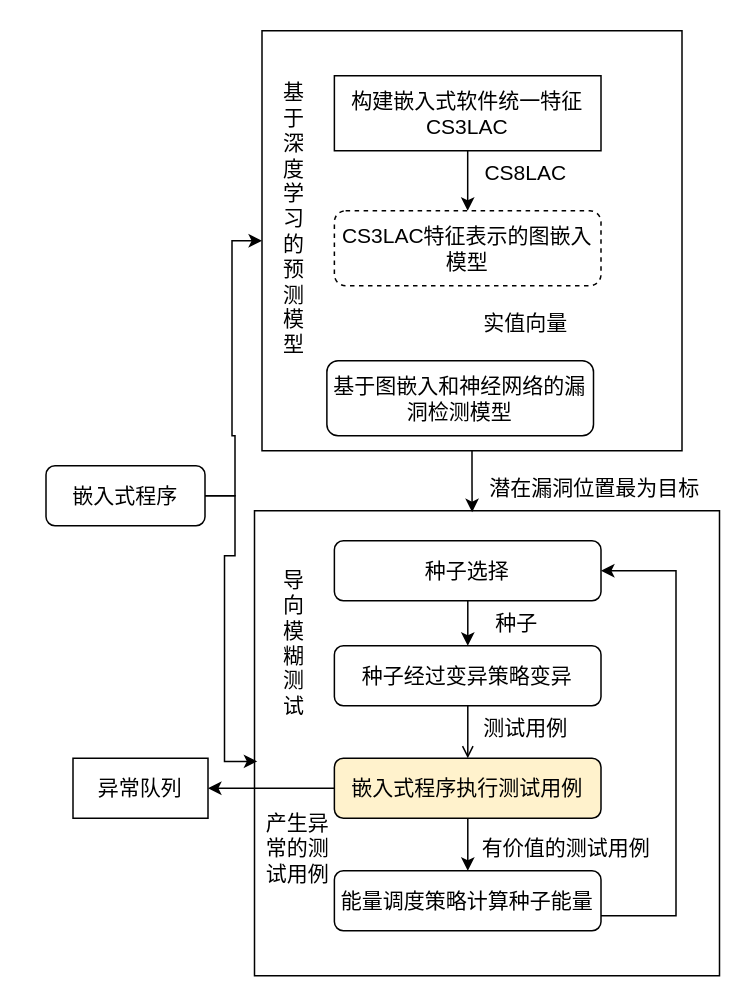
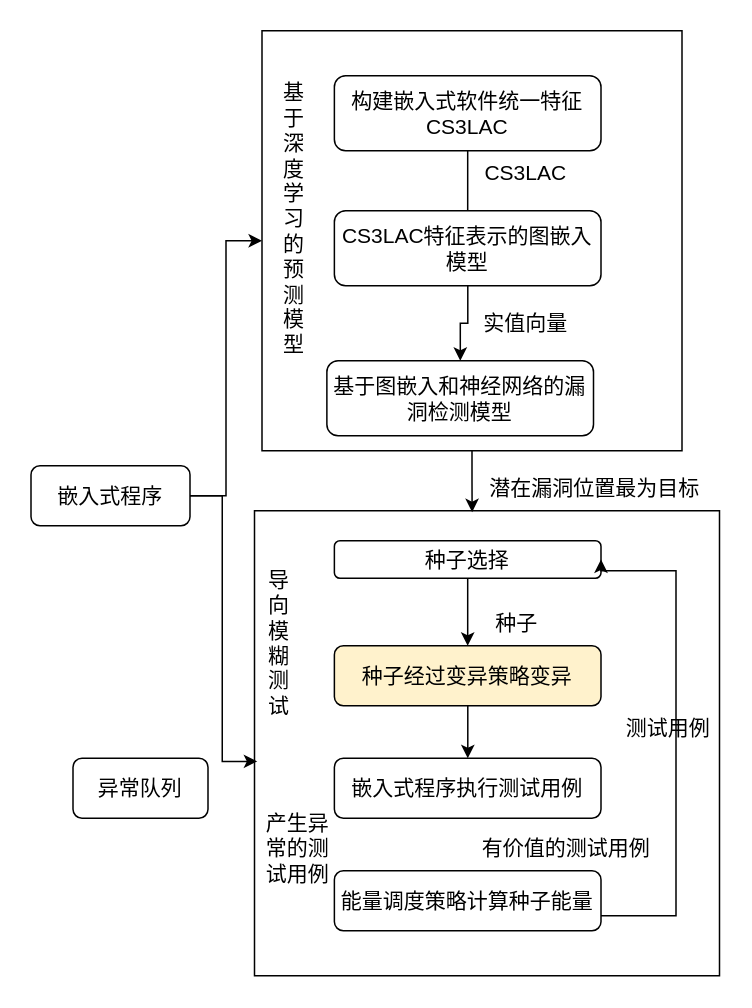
  <mxCell id="0" />
  <mxCell id="1" parent="0" />
  <mxCell id="2" value="" style="whiteSpace=wrap;html=1;aspect=fixed;fontSize=14;" vertex="1" parent="1"><mxGeometry x="169" y="340" width="310" height="310" as="geometry" /></mxCell>
  <mxCell id="3" style="edgeStyle=orthogonalEdgeStyle;rounded=0;orthogonalLoop=1;jettySize=auto;html=1;entryX=0.468;entryY=0.003;entryDx=0;entryDy=0;entryPerimeter=0;fontSize=14;" edge="1" parent="1" source="4" target="2"><mxGeometry relative="1" as="geometry" /></mxCell>
  <mxCell id="4" value="" style="whiteSpace=wrap;html=1;aspect=fixed;fontSize=14;" vertex="1" parent="1"><mxGeometry x="174" y="20" width="280" height="280" as="geometry" /></mxCell>
  <mxCell id="5" style="edgeStyle=orthogonalEdgeStyle;rounded=0;orthogonalLoop=1;jettySize=auto;html=1;entryX=0;entryY=0.5;entryDx=0;entryDy=0;fontSize=14;" edge="1" parent="1" source="7" target="4"><mxGeometry relative="1" as="geometry" /></mxCell>
  <mxCell id="6" style="edgeStyle=orthogonalEdgeStyle;rounded=0;orthogonalLoop=1;jettySize=auto;html=1;entryX=0.006;entryY=0.539;entryDx=0;entryDy=0;entryPerimeter=0;fontSize=14;" edge="1" parent="1" source="7" target="2"><mxGeometry relative="1" as="geometry" /></mxCell>
- <mxCell id="7" value="&lt;font style=&quot;font-size: 14px&quot;&gt;嵌入式程序&lt;/font&gt;" style="rounded=1;whiteSpace=wrap;html=1;" vertex="1" parent="1"><mxGeometry x="30" y="310" width="106" height="40" as="geometry" /></mxCell>
- <mxCell id="8" value="" style="edgeStyle=orthogonalEdgeStyle;rounded=0;orthogonalLoop=1;jettySize=auto;html=1;fontSize=14;" edge="1" parent="1" source="9" target="11"><mxGeometry relative="1" as="geometry" /></mxCell>
- <mxCell id="9" value="构建嵌入式软件统一特征CS3LAC" style="whiteSpace=wrap;html=1;fontSize=14;rounded=0;" vertex="1" parent="1"><mxGeometry x="222.25" y="50" width="177.75" height="50" as="geometry" /></mxCell>
- <mxCell id="11" value="CS3LAC特征表示的图嵌入模型" style="rounded=1;whiteSpace=wrap;html=1;fontSize=14;dashed=1;" vertex="1" parent="1"><mxGeometry x="222.25" y="140" width="177.75" height="50" as="geometry" /></mxCell>
+ <mxCell id="7" value="&lt;font style=&quot;font-size: 14px&quot;&gt;嵌入式程序&lt;/font&gt;" style="rounded=1;whiteSpace=wrap;html=1;" vertex="1" parent="1"><mxGeometry x="20" y="310" width="106" height="40" as="geometry" /></mxCell>
+ <mxCell id="8" value="" style="edgeStyle=orthogonalEdgeStyle;rounded=0;orthogonalLoop=1;jettySize=auto;html=1;fontSize=14;endArrow=none;" edge="1" parent="1" source="9" target="11"><mxGeometry relative="1" as="geometry" /></mxCell>
+ <mxCell id="9" value="构建嵌入式软件统一特征CS3LAC" style="rounded=1;whiteSpace=wrap;html=1;fontSize=14;" vertex="1" parent="1"><mxGeometry x="222.25" y="50" width="177.75" height="50" as="geometry" /></mxCell>
+ <mxCell id="10" value="" style="edgeStyle=orthogonalEdgeStyle;rounded=0;orthogonalLoop=1;jettySize=auto;html=1;fontSize=14;" edge="1" parent="1" source="11" target="12"><mxGeometry relative="1" as="geometry" /></mxCell>
+ <mxCell id="11" value="CS3LAC特征表示的图嵌入模型" style="rounded=1;whiteSpace=wrap;html=1;fontSize=14;" vertex="1" parent="1"><mxGeometry x="222.25" y="140" width="177.75" height="50" as="geometry" /></mxCell>
  <mxCell id="12" value="基于图嵌入和神经网络的漏洞检测模型" style="rounded=1;whiteSpace=wrap;html=1;fontSize=14;" vertex="1" parent="1"><mxGeometry x="217.25" y="240" width="177.75" height="50" as="geometry" /></mxCell>
  <mxCell id="13" style="edgeStyle=orthogonalEdgeStyle;rounded=0;orthogonalLoop=1;jettySize=auto;html=1;fontSize=14;" edge="1" parent="1" source="14" target="16"><mxGeometry relative="1" as="geometry" /></mxCell>
- <mxCell id="14" value="种子选择" style="rounded=1;whiteSpace=wrap;html=1;fontSize=14;" vertex="1" parent="1"><mxGeometry x="222.25" y="360" width="177.75" height="40" as="geometry" /></mxCell>
- <mxCell id="15" value="" style="edgeStyle=orthogonalEdgeStyle;rounded=0;orthogonalLoop=1;jettySize=auto;html=1;fontSize=14;endArrow=open;" edge="1" parent="1" source="16" target="19"><mxGeometry relative="1" as="geometry" /></mxCell>
- <mxCell id="16" value="种子经过变异策略变异" style="rounded=1;whiteSpace=wrap;html=1;fontSize=14;" vertex="1" parent="1"><mxGeometry x="222.25" y="430" width="177.75" height="40" as="geometry" /></mxCell>
- <mxCell id="17" value="" style="edgeStyle=orthogonalEdgeStyle;rounded=0;orthogonalLoop=1;jettySize=auto;html=1;fontSize=14;" edge="1" parent="1" source="19" target="20"><mxGeometry relative="1" as="geometry" /></mxCell>
- <mxCell id="18" value="" style="edgeStyle=orthogonalEdgeStyle;rounded=0;orthogonalLoop=1;jettySize=auto;html=1;fontSize=14;" edge="1" parent="1" source="19" target="22"><mxGeometry relative="1" as="geometry" /></mxCell>
- <mxCell id="19" value="嵌入式程序执行测试用例" style="rounded=1;whiteSpace=wrap;html=1;fontSize=14;fillColor=#fff2cc;" vertex="1" parent="1"><mxGeometry x="222.25" y="505" width="177.75" height="40" as="geometry" /></mxCell>
- <mxCell id="20" value="异常队列" style="whiteSpace=wrap;html=1;fontSize=14;rounded=0;" vertex="1" parent="1"><mxGeometry x="48" y="505" width="90" height="40" as="geometry" /></mxCell>
+ <mxCell id="14" value="种子选择" style="rounded=1;whiteSpace=wrap;html=1;fontSize=14;" vertex="1" parent="1"><mxGeometry x="222.25" y="360" width="177.75" height="25" as="geometry" /></mxCell>
+ <mxCell id="15" value="" style="edgeStyle=orthogonalEdgeStyle;rounded=0;orthogonalLoop=1;jettySize=auto;html=1;fontSize=14;" edge="1" parent="1" source="16" target="19"><mxGeometry relative="1" as="geometry" /></mxCell>
+ <mxCell id="16" value="种子经过变异策略变异" style="rounded=1;whiteSpace=wrap;html=1;fontSize=14;fillColor=#fff2cc;" vertex="1" parent="1"><mxGeometry x="222.25" y="430" width="177.75" height="40" as="geometry" /></mxCell>
+ <mxCell id="19" value="嵌入式程序执行测试用例" style="rounded=1;whiteSpace=wrap;html=1;fontSize=14;" vertex="1" parent="1"><mxGeometry x="222.25" y="505" width="177.75" height="40" as="geometry" /></mxCell>
+ <mxCell id="20" value="异常队列" style="rounded=1;whiteSpace=wrap;html=1;fontSize=14;" vertex="1" parent="1"><mxGeometry x="48" y="505" width="90" height="40" as="geometry" /></mxCell>
  <mxCell id="21" style="edgeStyle=orthogonalEdgeStyle;rounded=0;orthogonalLoop=1;jettySize=auto;html=1;entryX=1;entryY=0.5;entryDx=0;entryDy=0;fontSize=14;" edge="1" parent="1" source="22" target="14"><mxGeometry relative="1" as="geometry"><Array as="points"><mxPoint x="450" y="610" /><mxPoint x="450" y="380" /></Array></mxGeometry></mxCell>
  <mxCell id="22" value="能量调度策略计算种子能量" style="rounded=1;whiteSpace=wrap;html=1;fontSize=14;" vertex="1" parent="1"><mxGeometry x="222.25" y="580" width="177.75" height="40" as="geometry" /></mxCell>
- <mxCell id="23" value="CS8LAC" style="text;html=1;strokeColor=none;fillColor=none;align=center;verticalAlign=middle;whiteSpace=wrap;rounded=0;fontSize=14;" vertex="1" parent="1"><mxGeometry x="320" y="100" width="60" height="30" as="geometry" /></mxCell>
+ <mxCell id="23" value="CS3LAC" style="text;html=1;strokeColor=none;fillColor=none;align=center;verticalAlign=middle;whiteSpace=wrap;rounded=0;fontSize=14;" vertex="1" parent="1"><mxGeometry x="320" y="100" width="60" height="30" as="geometry" /></mxCell>
  <mxCell id="24" value="实值向量" style="text;html=1;strokeColor=none;fillColor=none;align=center;verticalAlign=middle;whiteSpace=wrap;rounded=0;fontSize=14;" vertex="1" parent="1"><mxGeometry x="320" y="200" width="60" height="30" as="geometry" /></mxCell>
  <mxCell id="25" value="潜在漏洞位置最为目标" style="text;html=1;strokeColor=none;fillColor=none;align=center;verticalAlign=middle;whiteSpace=wrap;rounded=0;fontSize=14;" vertex="1" parent="1"><mxGeometry x="320" y="310" width="152" height="30" as="geometry" /></mxCell>
  <mxCell id="26" value="种子" style="text;html=1;strokeColor=none;fillColor=none;align=center;verticalAlign=middle;whiteSpace=wrap;rounded=0;fontSize=14;" vertex="1" parent="1"><mxGeometry x="314" y="400" width="60" height="30" as="geometry" /></mxCell>
- <mxCell id="27" value="测试用例" style="text;html=1;strokeColor=none;fillColor=none;align=center;verticalAlign=middle;whiteSpace=wrap;rounded=0;fontSize=14;" vertex="1" parent="1"><mxGeometry x="320" y="470" width="60" height="30" as="geometry" /></mxCell>
+ <mxCell id="27" value="测试用例" style="text;html=1;strokeColor=none;fillColor=none;align=center;verticalAlign=middle;whiteSpace=wrap;rounded=0;fontSize=14;" vertex="1" parent="1"><mxGeometry x="415" y="470" width="60" height="30" as="geometry" /></mxCell>
  <mxCell id="28" value="有价值的测试用例" style="text;html=1;strokeColor=none;fillColor=none;align=center;verticalAlign=middle;whiteSpace=wrap;rounded=0;fontSize=14;" vertex="1" parent="1"><mxGeometry x="314" y="550" width="126" height="30" as="geometry" /></mxCell>
  <mxCell id="29" value="产生异常的测试用例" style="text;html=1;strokeColor=none;fillColor=none;align=center;verticalAlign=middle;whiteSpace=wrap;rounded=0;fontSize=14;" vertex="1" parent="1"><mxGeometry x="174" y="535" width="47.75" height="60" as="geometry" /></mxCell>
  <mxCell id="30" value="基于深度学习的预测模型" style="text;html=1;strokeColor=none;fillColor=none;align=center;verticalAlign=middle;whiteSpace=wrap;rounded=0;fontSize=14;" vertex="1" parent="1"><mxGeometry x="181.25" y="50" width="28.75" height="190" as="geometry" /></mxCell>
- <mxCell id="31" value="导向模糊测试" style="text;html=1;strokeColor=none;fillColor=none;align=center;verticalAlign=middle;whiteSpace=wrap;rounded=0;fontSize=14;" vertex="1" parent="1"><mxGeometry x="181.25" y="350" width="28.75" height="155" as="geometry" /></mxCell>
+ <mxCell id="31" value="导向模糊测试" style="text;html=1;strokeColor=none;fillColor=none;align=center;verticalAlign=middle;whiteSpace=wrap;rounded=0;fontSize=14;" vertex="1" parent="1"><mxGeometry x="171.25" y="350" width="28.75" height="155" as="geometry" /></mxCell>
